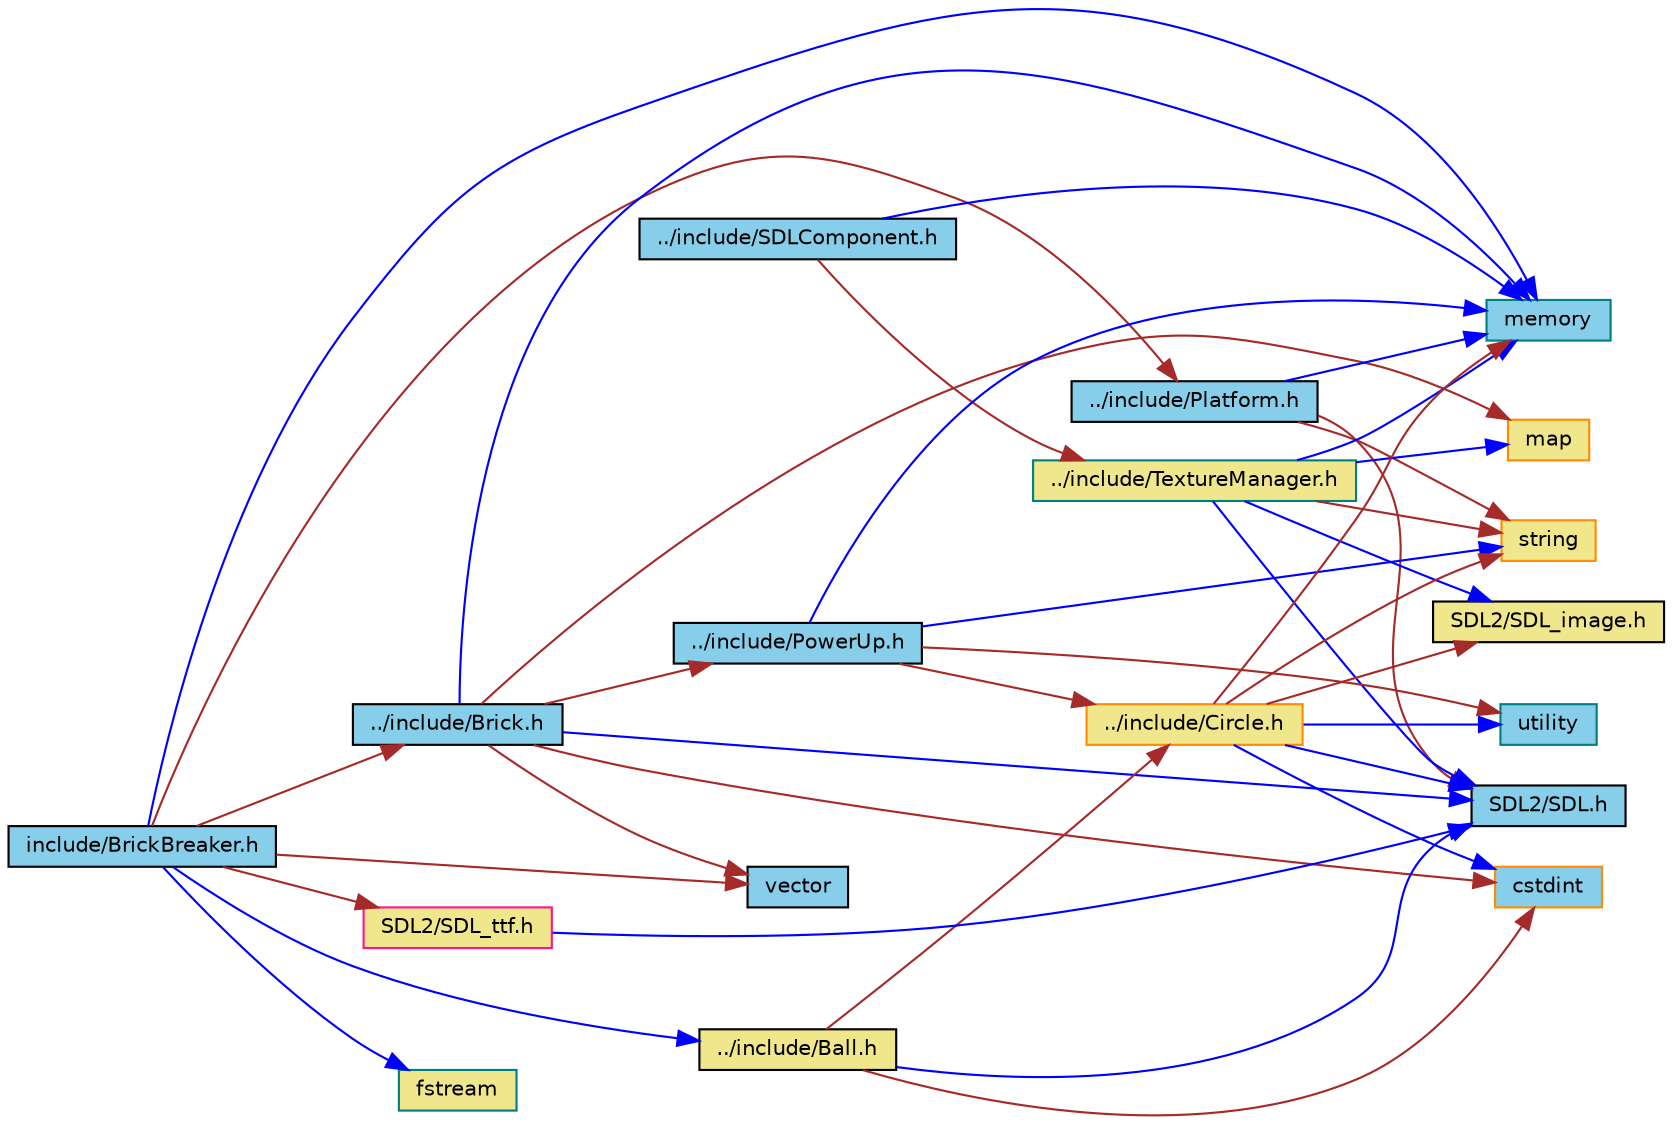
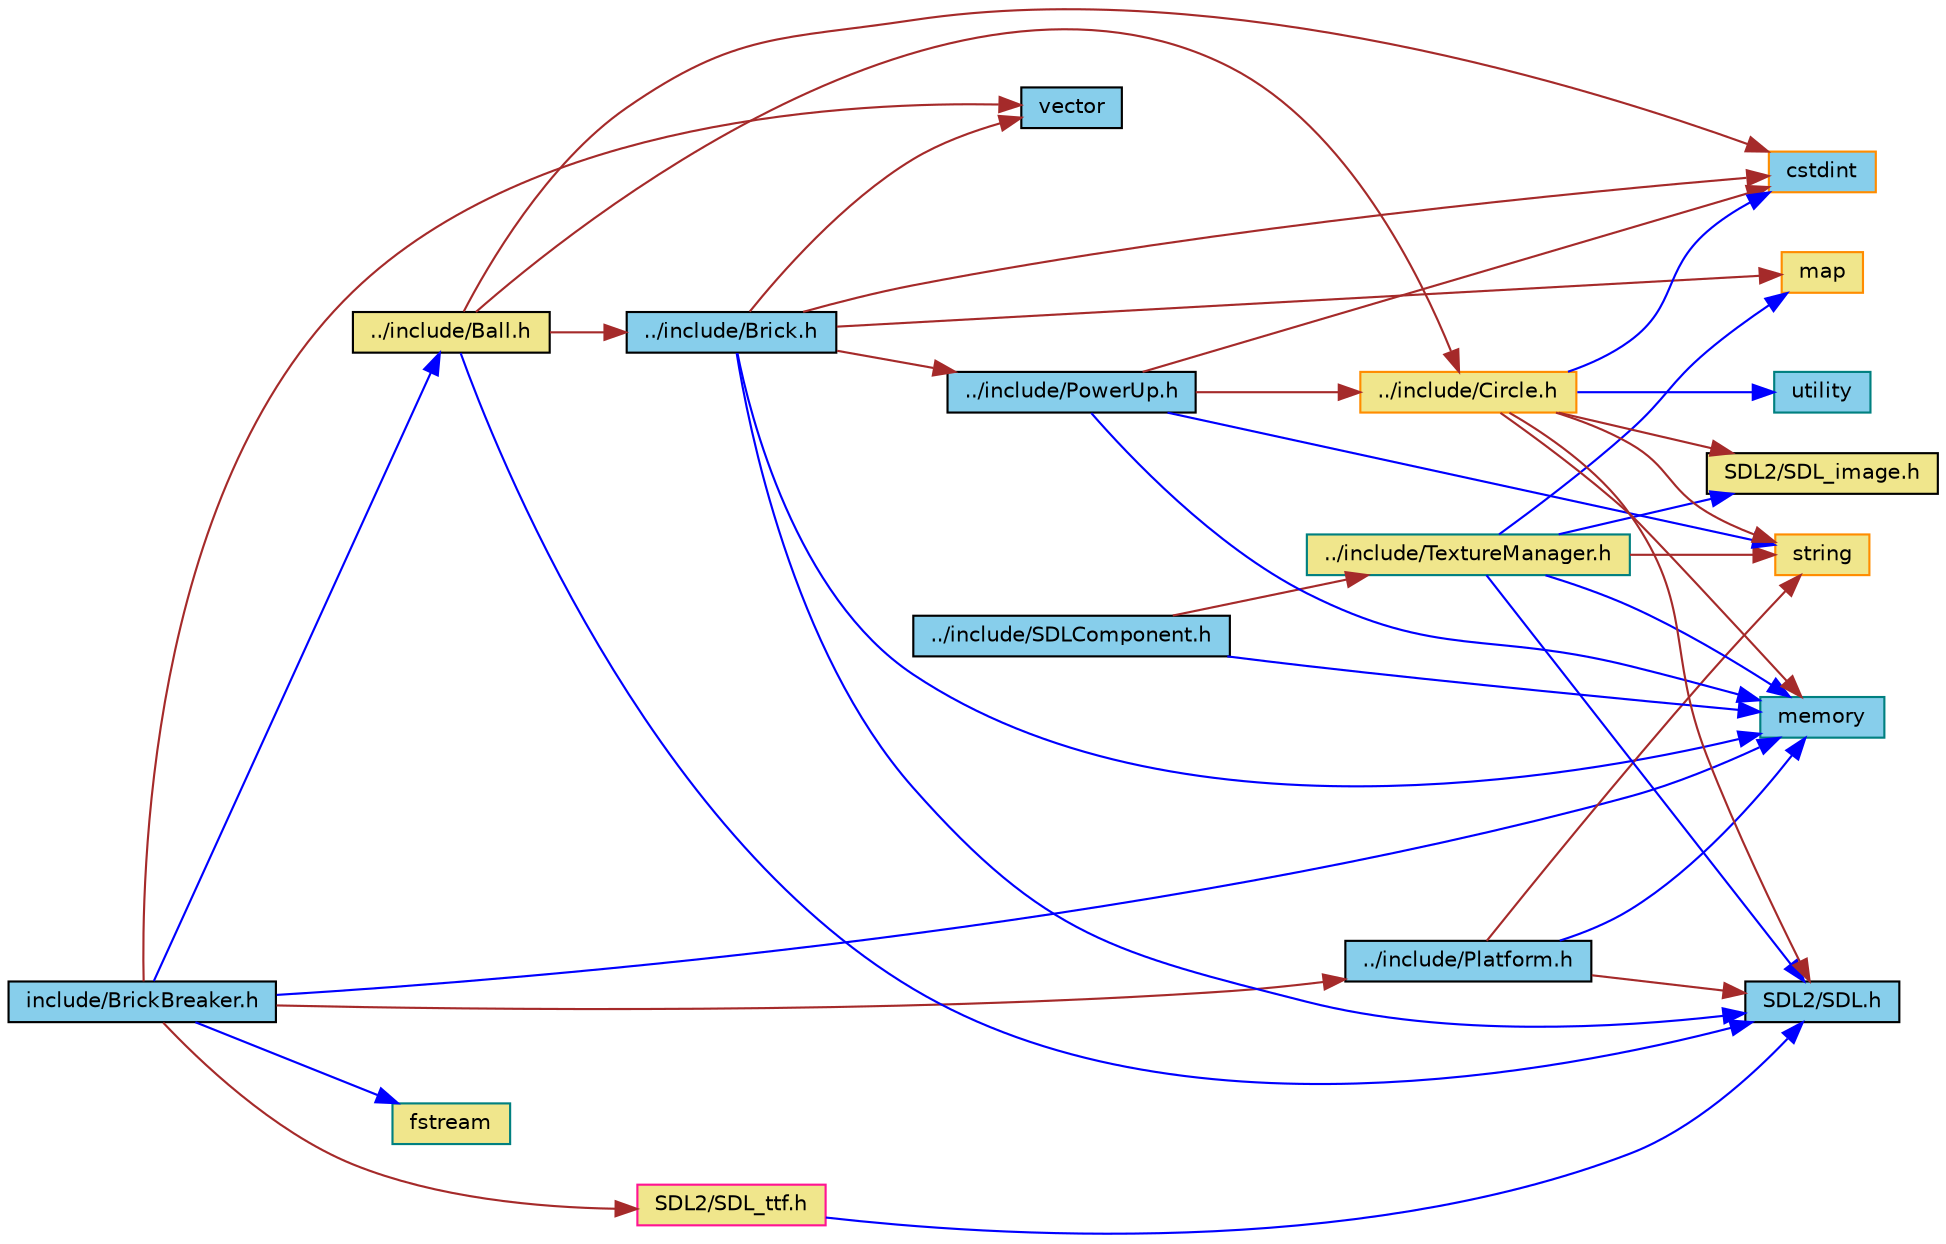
  digraph {
    rankdir=LR
    node [color=black fillcolor=skyblue fontname=Helvetica fontsize=10 shape=box style=filled]
    edge [color=brown fontname=Helvetica fontsize=10 labelfontname=Helvetica labelfontsize=10 style=solid]
    n1 [fontcolor=black height=0.2 label="include/BrickBreaker.h" width=0.4]
    n2 [color=teal height=0.2 label=memory width=0.4]
    n3 [height=0.2 label="../include/Brick.h" width=0.4]
    n4 [height=0.2 label=vector width=0.4]
    n5 [fillcolor=khaki height=0.2 label="../include/Ball.h" width=0.4]
    n6 [height=0.2 label="../include/Platform.h" width=0.4]
    n7 [color=teal fillcolor=khaki height=0.2 label=fstream width=0.4]
    n8 [color=deeppink fillcolor=khaki height=0.2 label="SDL2/SDL_ttf.h" width=0.4]
    n9 [height=0.2 label="../include/SDLComponent.h" width=0.4]
    n10 [color=teal fillcolor=khaki height=0.2 label="../include/TextureManager.h" width=0.4]
    n11 [height=0.2 label="SDL2/SDL.h" width=0.4]
    n12 [color=darkorange fillcolor=khaki height=0.2 label=map width=0.4]
    n13 [color=darkorange height=0.2 label=cstdint width=0.4]
    n14 [height=0.2 label="../include/PowerUp.h" width=0.4]
    n15 [color=darkorange fillcolor=khaki height=0.2 label="../include/Circle.h" width=0.4]
    n16 [color=darkorange fillcolor=khaki height=0.2 label=string width=0.4]
    n17 [fillcolor=khaki height=0.2 label="SDL2/SDL_image.h" width=0.4]
    n18 [color=teal height=0.2 label=utility width=0.4]
    n1 -> n2 [color=blue]
-   n1 -> n3
+   n5 -> n3
    n1 -> n4
    n1 -> n5 [color=blue]
    n1 -> n6
    n1 -> n7 [color=blue]
    n1 -> n8
    n3 -> n2 [color=blue]
    n3 -> n4
    n3 -> n11 [color=blue]
    n3 -> n12
    n3 -> n13
    n3 -> n14
    n5 -> n11 [color=blue]
    n5 -> n13
    n5 -> n15
    n6 -> n2 [color=blue]
    n6 -> n11
    n6 -> n16
    n8 -> n11 [color=blue]
    n9 -> n2 [color=blue]
    n9 -> n10
    n10 -> n2 [color=blue]
    n10 -> n11 [color=blue]
    n10 -> n12 [color=blue]
    n10 -> n16
    n10 -> n17 [color=blue]
    n14 -> n2 [color=blue]
-   n14 -> n18
+   n14 -> n13
    n14 -> n15
    n14 -> n16 [color=blue]
    n15 -> n2
-   n15 -> n11 [color=blue]
+   n15 -> n11
    n15 -> n13 [color=blue]
    n15 -> n16
    n15 -> n17
    n15 -> n18 [color=blue]
  }
